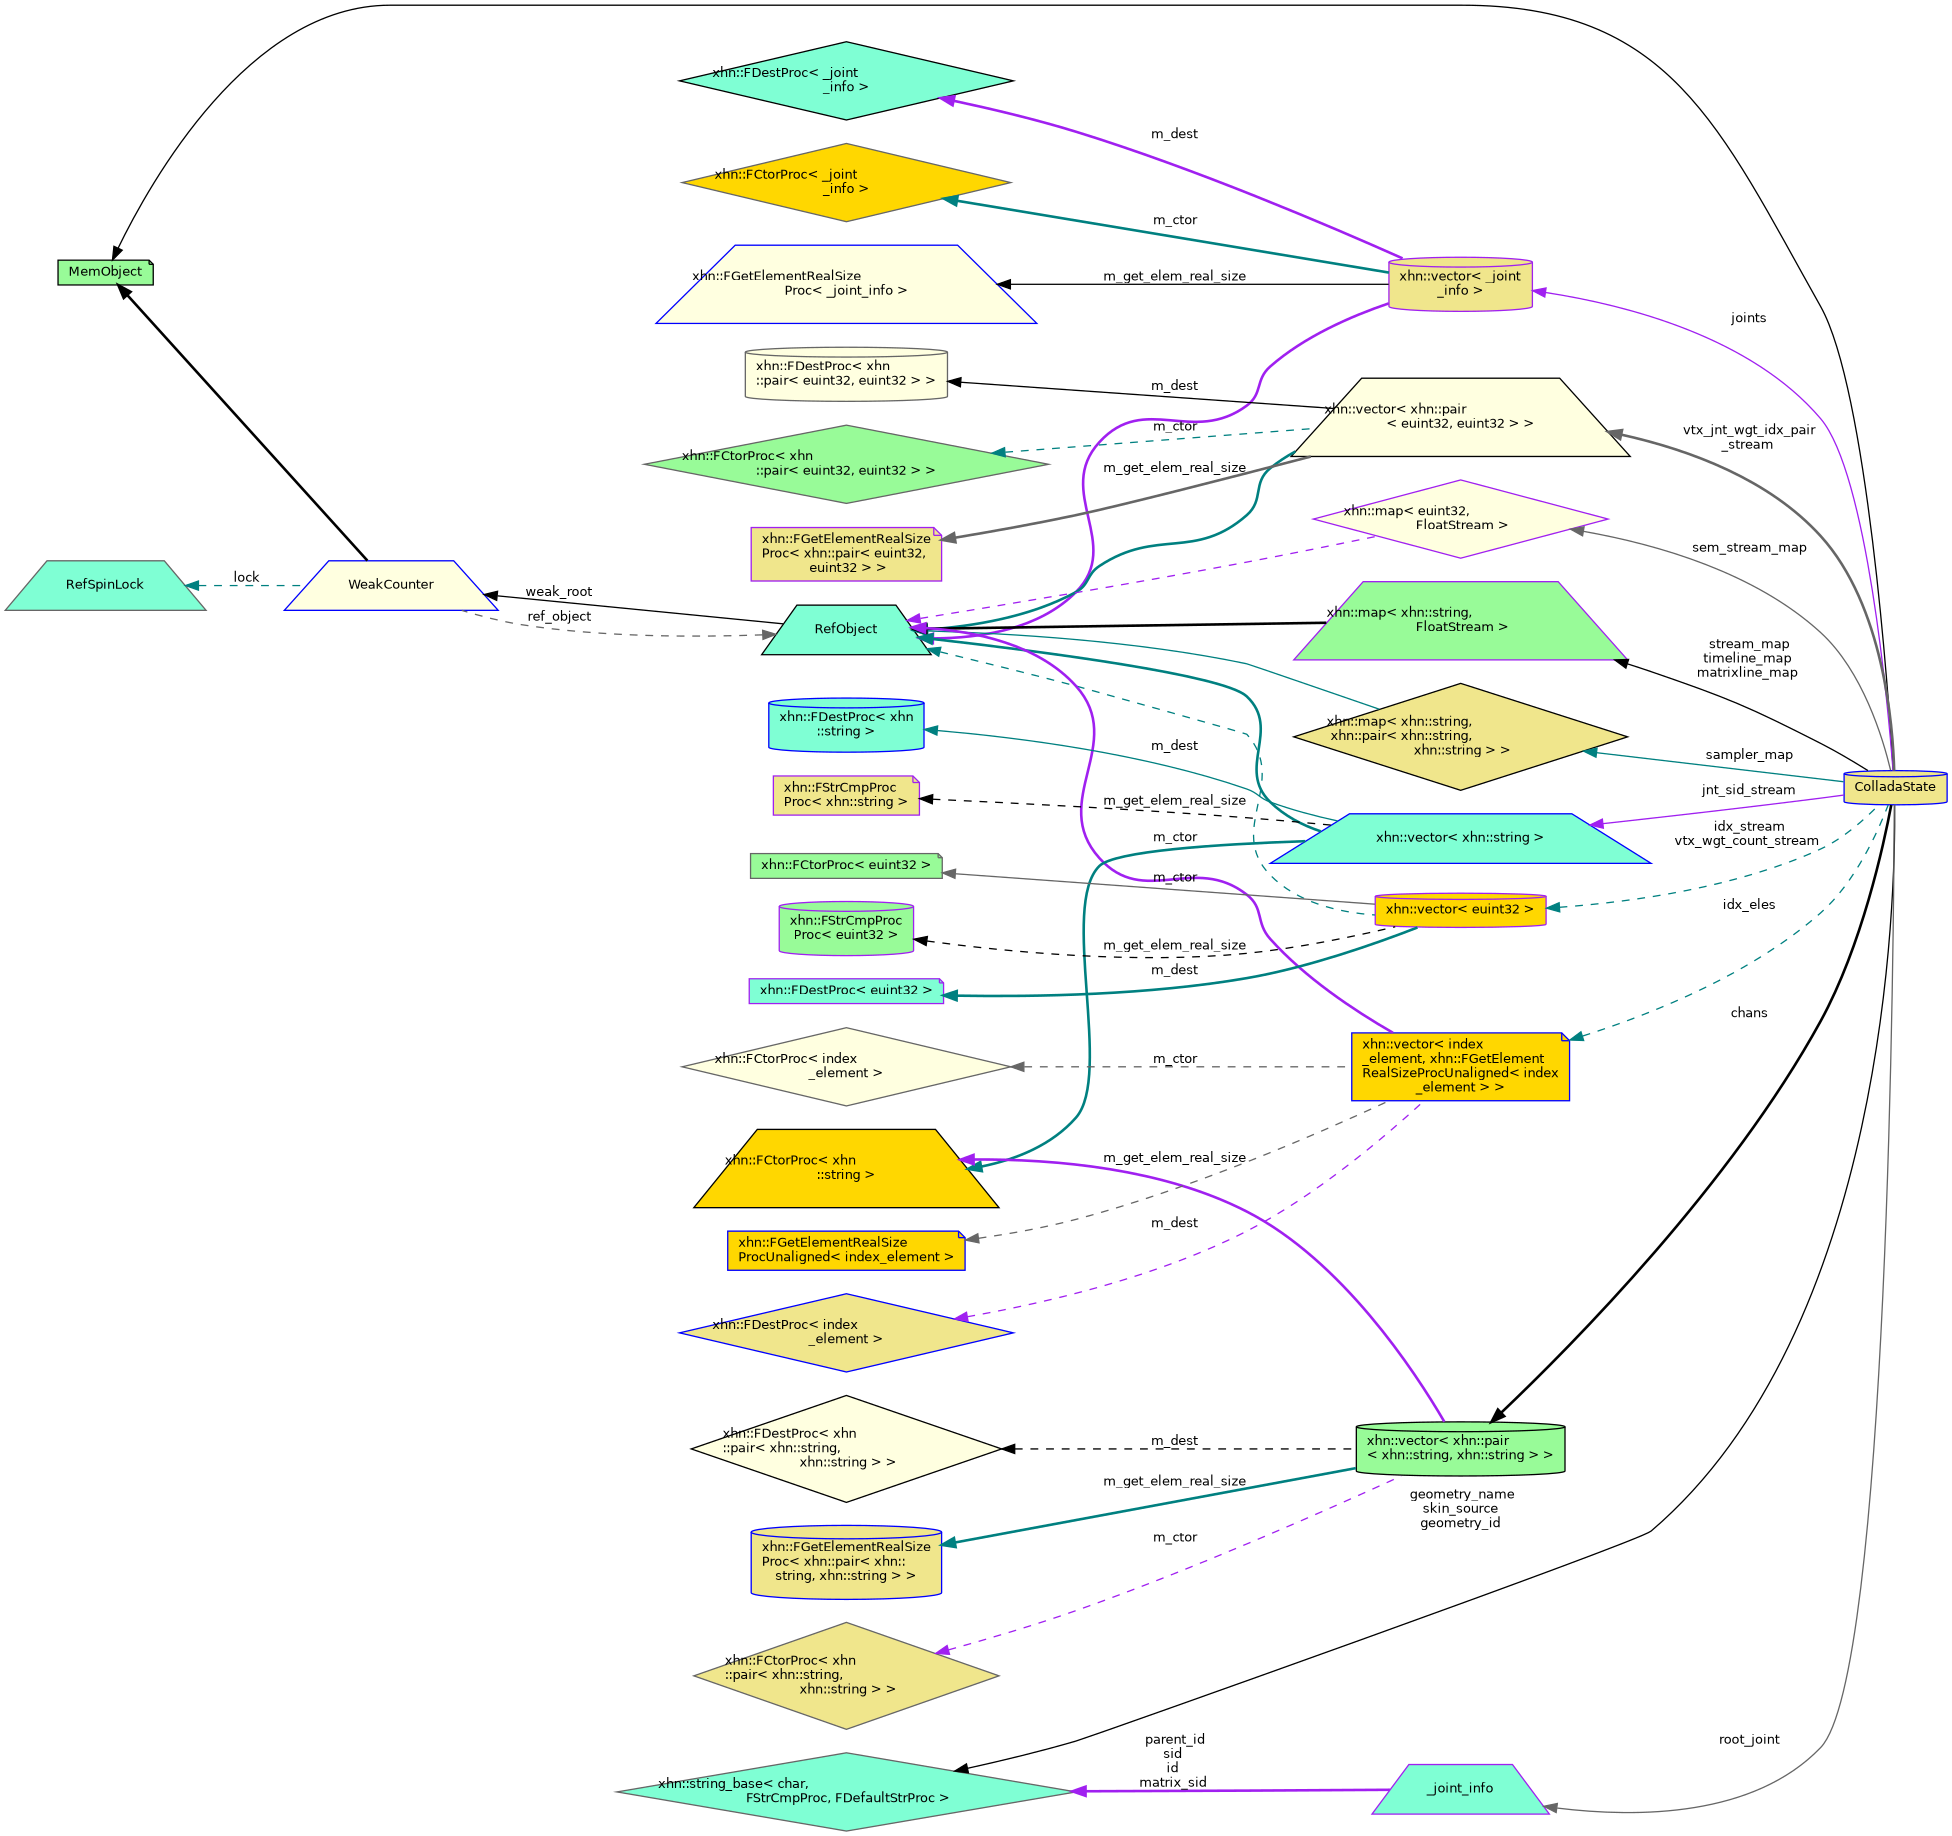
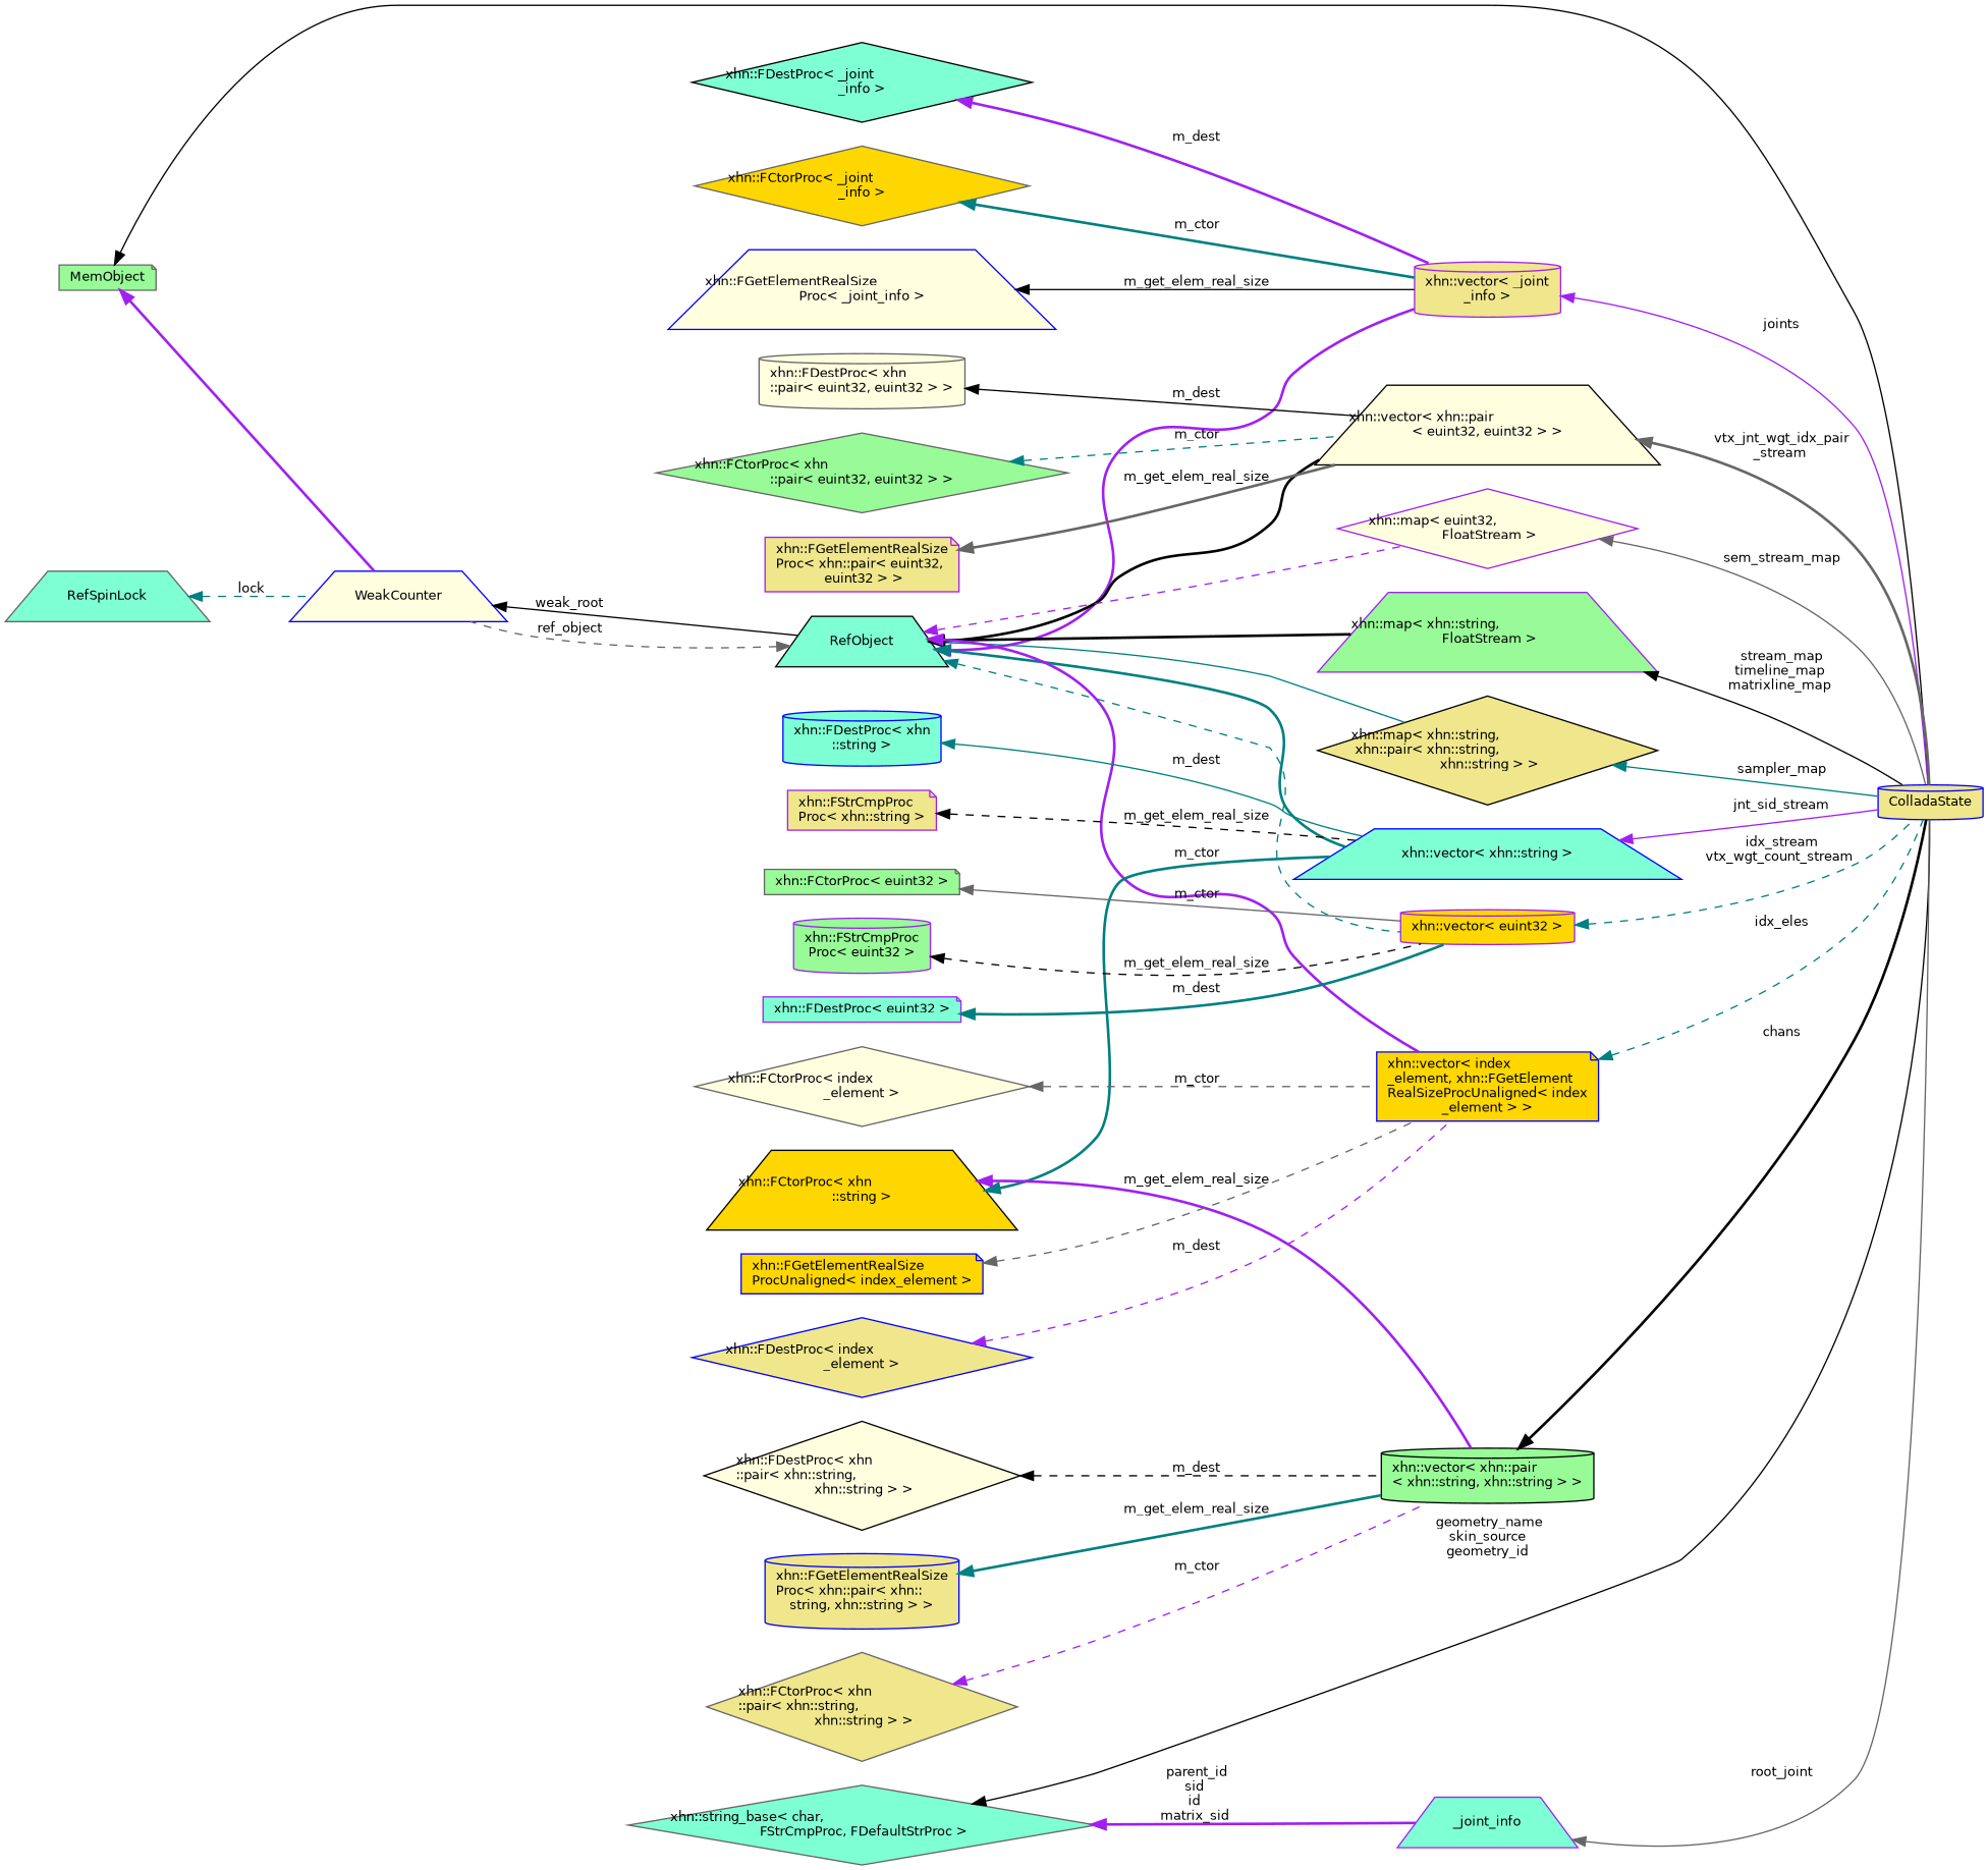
  digraph {
    rankdir=LR
    node [color=blue fillcolor=khaki fontname=Helvetica fontsize=10 shape=diamond style=filled]
    edge [color=black dir=back fontname=Helvetica fontsize=10 labelfontname=Helvetica labelfontsize=10 style=bold]
    n1 [fontcolor=black height=0.2 label=ColladaState shape=cylinder width=0.4]
-   n2 [color=black fillcolor=palegreen height=0.2 label=MemObject shape=note width=0.4]
+   n2 [color=gray40 fillcolor=palegreen height=0.2 label=MemObject shape=note width=0.4]
    n3 [fillcolor=lightyellow height=0.2 label=WeakCounter shape=trapezium width=0.4]
    n4 [color=black fillcolor=aquamarine height=0.2 label=RefObject shape=trapezium width=0.4]
    n5 [color=purple height=0.2 label="xhn::vector\< _joint\l_info \>" shape=cylinder width=0.4]
    n6 [color=black height=0.2 label="xhn::map\< xhn::string,\l xhn::pair\< xhn::string,\l xhn::string \> \>" width=0.4]
    n7 [color=black fillcolor=lightyellow height=0.2 label="xhn::vector\< xhn::pair\l\< euint32, euint32 \> \>" shape=trapezium width=0.4]
    n8 [color=purple fillcolor=lightyellow height=0.2 label="xhn::map\< euint32,\l FloatStream \>" width=0.4]
    n9 [color=purple fillcolor=palegreen height=0.2 label="xhn::map\< xhn::string,\l FloatStream \>" shape=trapezium width=0.4]
    n10 [fillcolor=aquamarine height=0.2 label="xhn::vector\< xhn::string \>" shape=trapezium width=0.4]
    n11 [color=purple fillcolor=gold height=0.2 label="xhn::vector\< euint32 \>" shape=cylinder width=0.4]
    n12 [fillcolor=gold height=0.2 label="xhn::vector\< index\l_element, xhn::FGetElement\lRealSizeProcUnaligned\< index\l_element \> \>" shape=note width=0.4]
    n13 [color=black fillcolor=palegreen height=0.2 label="xhn::vector\< xhn::pair\l\< xhn::string, xhn::string \> \>" shape=cylinder width=0.4]
    n14 [color=gray40 fillcolor=aquamarine height=0.2 label=RefSpinLock shape=trapezium width=0.4]
    n15 [color=black fillcolor=aquamarine height=0.2 label="xhn::FDestProc\< _joint\l_info \>" width=0.4]
    n16 [color=gray40 fillcolor=gold height=0.2 label="xhn::FCtorProc\< _joint\l_info \>" width=0.4]
    n17 [fillcolor=lightyellow height=0.2 label="xhn::FGetElementRealSize\lProc\< _joint_info \>" shape=trapezium width=0.4]
    n18 [color=gray40 fillcolor=lightyellow height=0.2 label="xhn::FDestProc\< xhn\l::pair\< euint32, euint32 \> \>" shape=cylinder width=0.4]
    n19 [color=gray40 fillcolor=palegreen height=0.2 label="xhn::FCtorProc\< xhn\l::pair\< euint32, euint32 \> \>" width=0.4]
    n20 [color=purple height=0.2 label="xhn::FGetElementRealSize\lProc\< xhn::pair\< euint32,\l euint32 \> \>" shape=note width=0.4]
    n21 [color=gray40 fillcolor=aquamarine height=0.2 label="xhn::string_base\< char,\l FStrCmpProc, FDefaultStrProc \>" width=0.4]
    n22 [color=purple fillcolor=aquamarine height=0.2 label=_joint_info shape=trapezium width=0.4]
    n23 [color=purple height=0.2 label="xhn::FStrCmpProc\lProc\< xhn::string \>" shape=note width=0.4]
    n24 [color=black fillcolor=gold height=0.2 label="xhn::FCtorProc\< xhn\l::string \>" shape=trapezium width=0.4]
    n25 [fillcolor=aquamarine height=0.2 label="xhn::FDestProc\< xhn\l::string \>" shape=cylinder width=0.4]
    n26 [color=gray40 height=0.2 label="xhn::FCtorProc\< xhn\l::pair\< xhn::string,\l xhn::string \> \>" width=0.4]
    n27 [color=black fillcolor=lightyellow height=0.2 label="xhn::FDestProc\< xhn\l::pair\< xhn::string,\l xhn::string \> \>" width=0.4]
    n28 [height=0.2 label="xhn::FGetElementRealSize\lProc\< xhn::pair\< xhn::\lstring, xhn::string \> \>" shape=cylinder width=0.4]
    n29 [color=purple fillcolor=palegreen height=0.2 label="xhn::FStrCmpProc\lProc\< euint32 \>" shape=cylinder width=0.4]
    n30 [color=purple fillcolor=aquamarine height=0.2 label="xhn::FDestProc\< euint32 \>" shape=note width=0.4]
    n31 [color=gray40 fillcolor=palegreen height=0.2 label="xhn::FCtorProc\< euint32 \>" shape=note width=0.4]
    n32 [color=gray40 fillcolor=lightyellow height=0.2 label="xhn::FCtorProc\< index\l_element \>" width=0.4]
    n33 [fillcolor=gold height=0.2 label="xhn::FGetElementRealSize\lProcUnaligned\< index_element \>" shape=note width=0.4]
    n34 [height=0.2 label="xhn::FDestProc\< index\l_element \>" width=0.4]
    n2 -> n1 [style=solid]
-   n2 -> n3
+   n2 -> n3 [color=purple]
    n3 -> n4 [label=" weak_root" style=solid]
    n4 -> n3 [color=gray40 label=" ref_object" style=dashed]
    n4 -> n5 [color=purple]
    n4 -> n6 [color=teal style=solid]
-   n4 -> n7 [color=teal]
+   n4 -> n7
    n4 -> n8 [color=purple style=dashed]
    n4 -> n9
    n4 -> n10 [color=teal]
    n4 -> n11 [color=teal style=dashed]
    n4 -> n12 [color=purple]
    n5 -> n1 [color=purple label=" joints" style=solid]
    n6 -> n1 [color=teal label=" sampler_map" style=solid]
    n7 -> n1 [color=gray40 label=" vtx_jnt_wgt_idx_pair\l_stream"]
    n8 -> n1 [color=gray40 label=" sem_stream_map" style=solid]
    n9 -> n1 [label=" stream_map\ntimeline_map\nmatrixline_map" style=solid]
    n10 -> n1 [color=purple label=" jnt_sid_stream" style=solid]
    n11 -> n1 [color=teal label=" idx_stream\nvtx_wgt_count_stream" style=dashed]
    n12 -> n1 [color=teal label=" idx_eles" style=dashed]
    n13 -> n1 [label=" chans"]
    n14 -> n3 [color=teal label=" lock" style=dashed]
    n15 -> n5 [color=purple label=" m_dest"]
    n16 -> n5 [color=teal label=" m_ctor"]
    n17 -> n5 [label=" m_get_elem_real_size" style=solid]
    n18 -> n7 [label=" m_dest" style=solid]
    n19 -> n7 [color=teal label=" m_ctor" style=dashed]
    n20 -> n7 [color=gray40 label=" m_get_elem_real_size"]
    n21 -> n1 [label=" geometry_name\nskin_source\ngeometry_id" style=solid]
    n21 -> n22 [color=purple label=" parent_id\nsid\nid\nmatrix_sid"]
    n22 -> n1 [color=gray40 label=" root_joint" style=solid]
    n23 -> n10 [label=" m_get_elem_real_size" style=dashed]
    n24 -> n10 [color=teal label=" m_ctor"]
    n24 -> n13 [color=purple]
    n25 -> n10 [color=teal label=" m_dest" style=solid]
    n26 -> n13 [color=purple label=" m_ctor" style=dashed]
    n27 -> n13 [label=" m_dest" style=dashed]
    n28 -> n13 [color=teal label=" m_get_elem_real_size"]
    n29 -> n11 [label=" m_get_elem_real_size" style=dashed]
    n30 -> n11 [color=teal label=" m_dest"]
    n31 -> n11 [color=gray40 label=" m_ctor" style=solid]
    n32 -> n12 [color=gray40 label=" m_ctor" style=dashed]
    n33 -> n12 [color=gray40 label=" m_get_elem_real_size" style=dashed]
    n34 -> n12 [color=purple label=" m_dest" style=dashed]
  }
